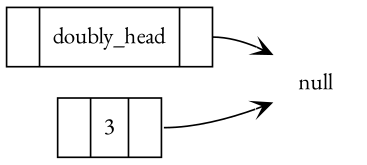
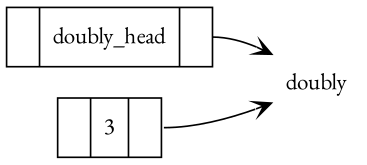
  digraph {
    fontname="EB Garamond"
    rankdir=LR
    node [fontname="EB Garamond" shape=record]
    edge [arrowhead=vee fontname="EB Garamond" tailclip=false tailport=next]
    n1 [label="{ <prev> | doubly_head | <next>  }"]
-   n2 [label=null shape=none]
+   n2 [label=doubly shape=none]
    n3 [label="{ <prev> | 3 | <next>  }"]
    n1 -> n2
    n3 -> n2
  }
